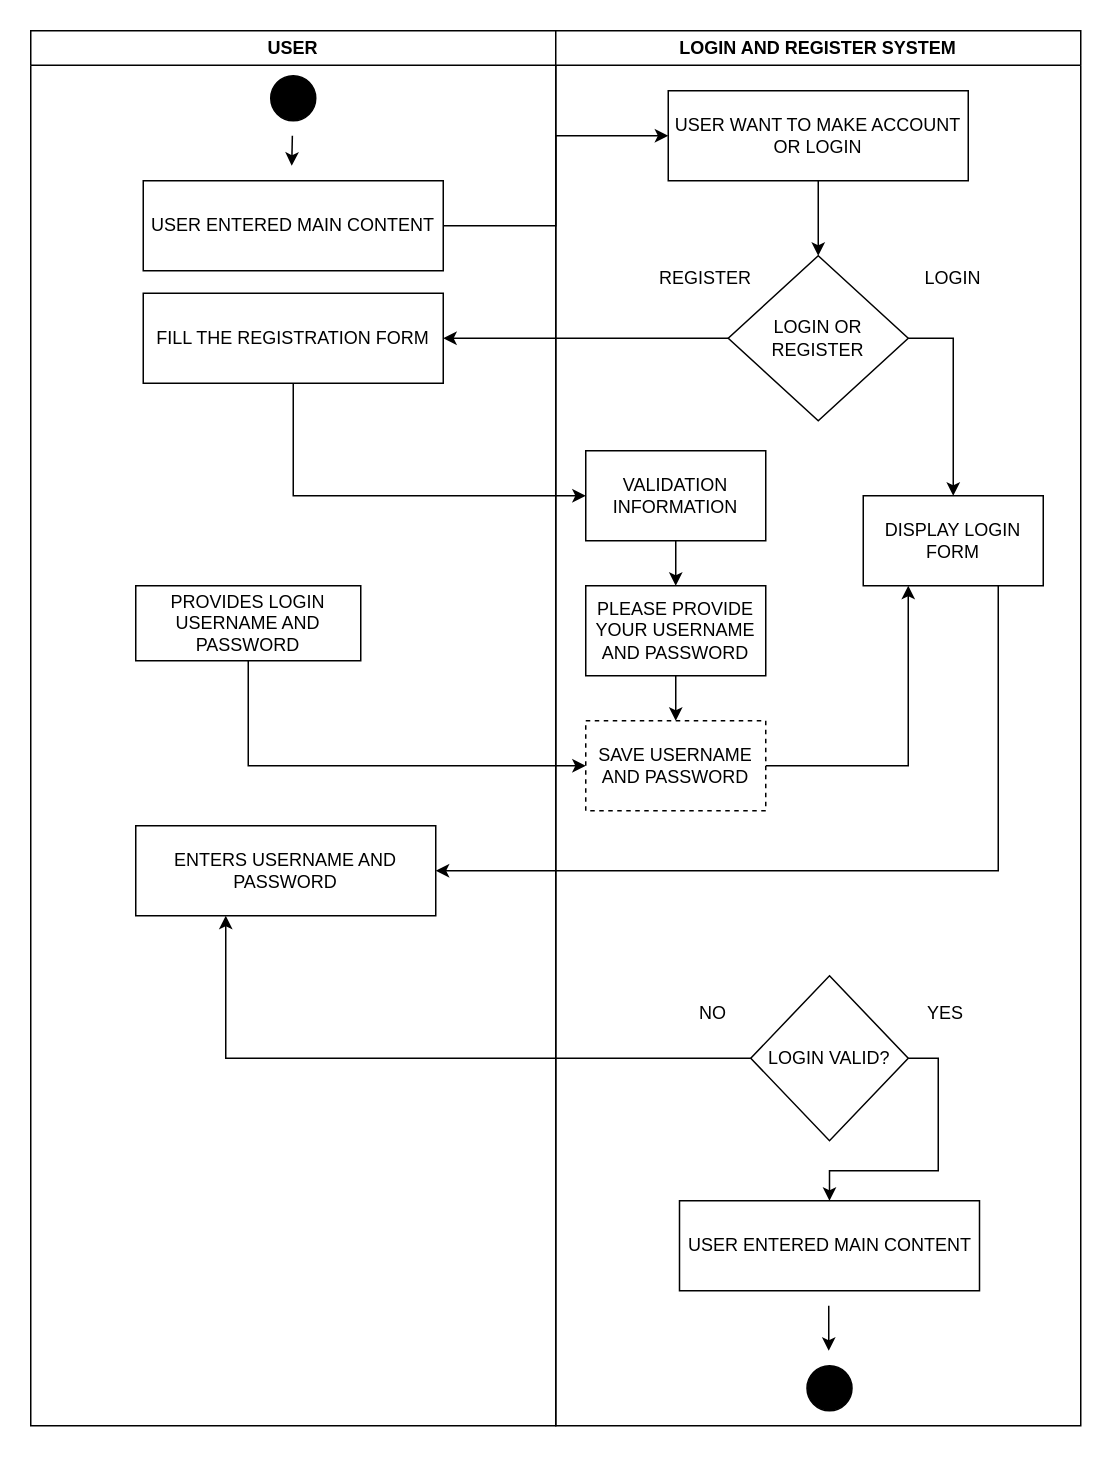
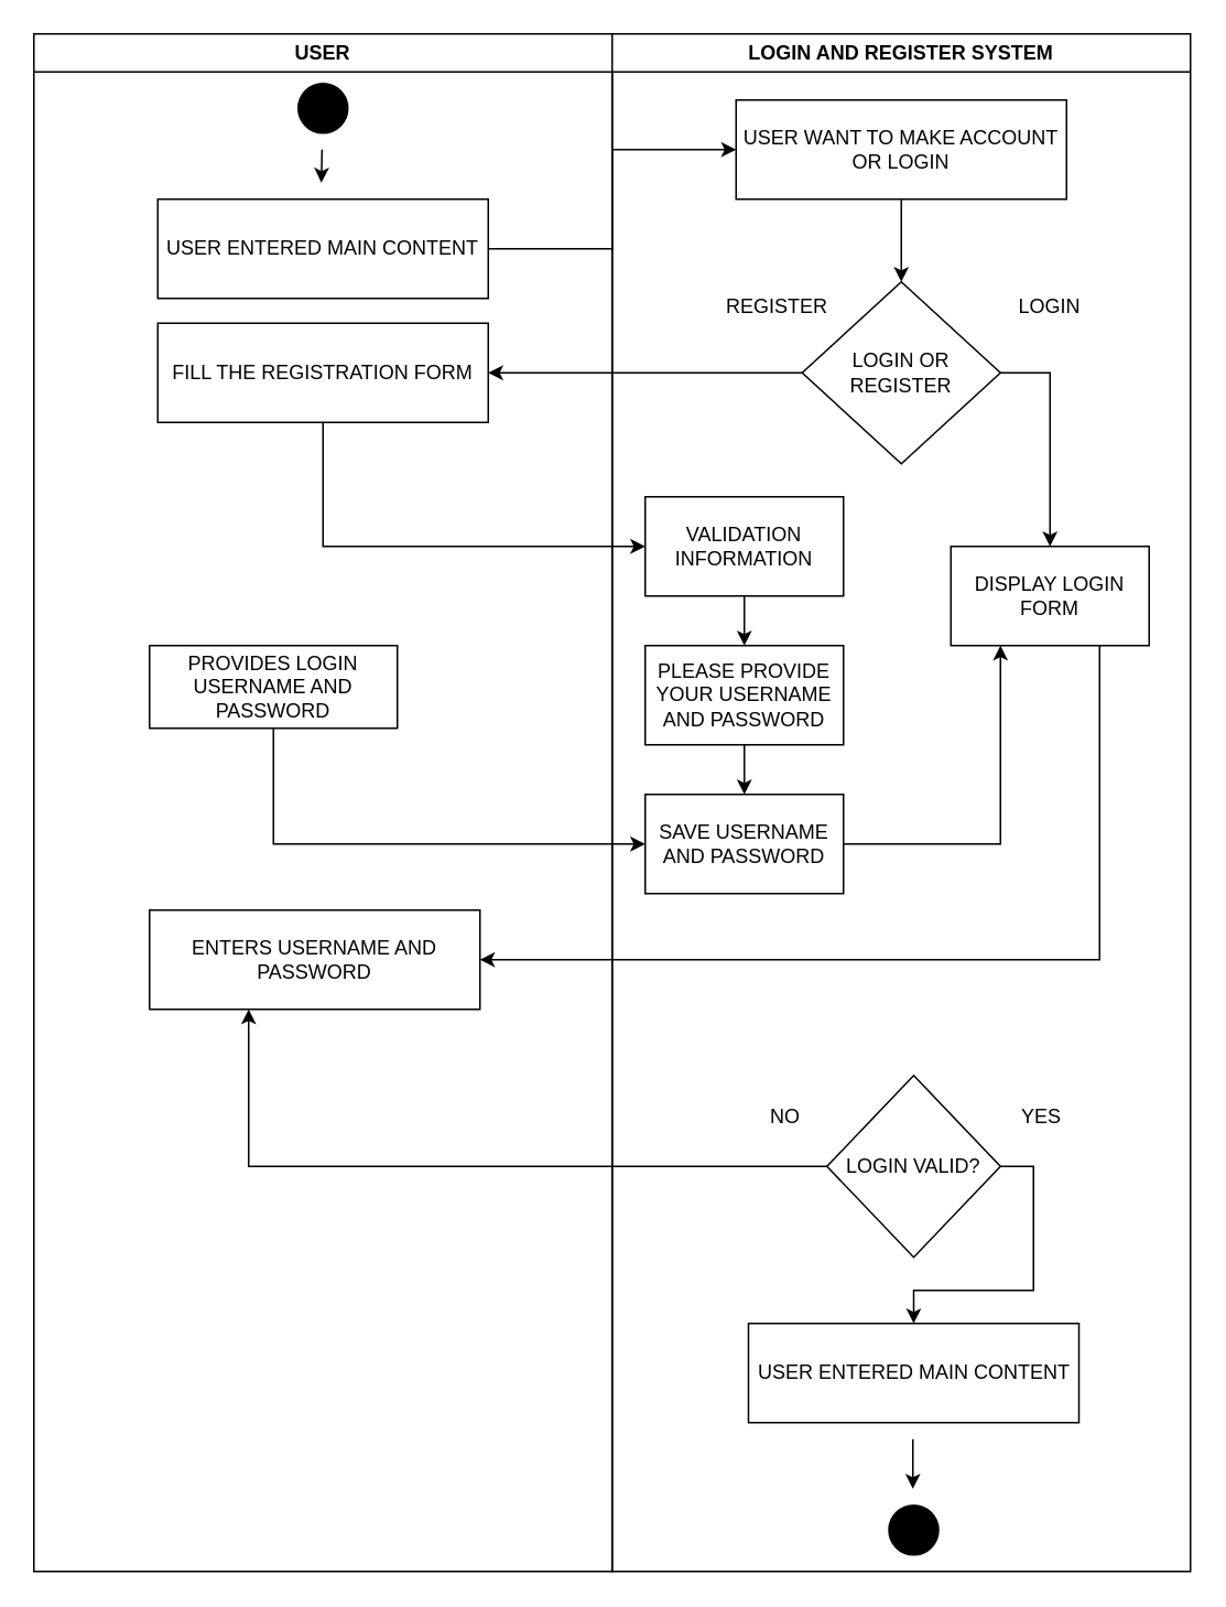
  <mxCell id="0" />
  <mxCell id="1" parent="0" />
  <mxCell id="2" value="USER" style="swimlane;whiteSpace=wrap;html=1;" vertex="1" parent="1"><mxGeometry x="20" y="20" width="350" height="930" as="geometry"><mxRectangle x="130" y="370" width="70" height="30" as="alternateBounds" /></mxGeometry></mxCell>
  <mxCell id="3" value="FILL THE REGISTRATION FORM" style="rounded=0;whiteSpace=wrap;html=1;" vertex="1" parent="2"><mxGeometry x="75" y="175" width="200" height="60" as="geometry" /></mxCell>
  <mxCell id="4" value="PROVIDES LOGIN USERNAME AND PASSWORD" style="rounded=0;whiteSpace=wrap;html=1;" vertex="1" parent="2"><mxGeometry x="70" y="370" width="150" height="50" as="geometry" /></mxCell>
  <mxCell id="5" value="ENTERS USERNAME AND PASSWORD" style="rounded=0;whiteSpace=wrap;html=1;" vertex="1" parent="2"><mxGeometry x="70" y="530" width="200" height="60" as="geometry" /></mxCell>
  <mxCell id="6" value="" style="ellipse;whiteSpace=wrap;html=1;aspect=fixed;fillColor=#000000;" vertex="1" parent="2"><mxGeometry x="160" y="30" width="30" height="30" as="geometry" /></mxCell>
  <mxCell id="7" value="USER ENTERED MAIN CONTENT" style="rounded=0;whiteSpace=wrap;html=1;" vertex="1" parent="2"><mxGeometry x="75" y="100" width="200" height="60" as="geometry" /></mxCell>
  <mxCell id="8" value="" style="endArrow=classic;html=1;rounded=0;" edge="1" parent="2"><mxGeometry width="50" height="50" relative="1" as="geometry"><mxPoint x="174.41" y="70" as="sourcePoint" /><mxPoint x="174" y="90" as="targetPoint" /></mxGeometry></mxCell>
  <mxCell id="9" value="LOGIN AND REGISTER SYSTEM" style="swimlane;whiteSpace=wrap;html=1;" vertex="1" parent="1"><mxGeometry x="370" y="20" width="350" height="930" as="geometry"><mxRectangle x="130" y="370" width="70" height="30" as="alternateBounds" /></mxGeometry></mxCell>
  <mxCell id="10" style="edgeStyle=orthogonalEdgeStyle;rounded=0;orthogonalLoop=1;jettySize=auto;html=1;exitX=1;exitY=0.5;exitDx=0;exitDy=0;entryX=0.5;entryY=0;entryDx=0;entryDy=0;" edge="1" parent="9" source="11" target="16"><mxGeometry relative="1" as="geometry" /></mxCell>
  <mxCell id="11" value="LOGIN OR REGISTER" style="rhombus;whiteSpace=wrap;html=1;" vertex="1" parent="9"><mxGeometry x="115" y="150" width="120" height="110" as="geometry" /></mxCell>
  <mxCell id="12" value="LOGIN" style="text;html=1;align=center;verticalAlign=middle;whiteSpace=wrap;rounded=0;" vertex="1" parent="9"><mxGeometry x="235" y="150" width="60" height="30" as="geometry" /></mxCell>
  <mxCell id="13" value="REGISTER" style="text;html=1;align=center;verticalAlign=middle;whiteSpace=wrap;rounded=0;" vertex="1" parent="9"><mxGeometry x="70" y="150" width="60" height="30" as="geometry" /></mxCell>
  <mxCell id="14" style="edgeStyle=orthogonalEdgeStyle;rounded=0;orthogonalLoop=1;jettySize=auto;html=1;exitX=0.5;exitY=1;exitDx=0;exitDy=0;entryX=0.5;entryY=0;entryDx=0;entryDy=0;" edge="1" parent="9" source="15" target="18"><mxGeometry relative="1" as="geometry" /></mxCell>
  <mxCell id="15" value="VALIDATION INFORMATION" style="rounded=0;whiteSpace=wrap;html=1;" vertex="1" parent="9"><mxGeometry x="20" y="280" width="120" height="60" as="geometry" /></mxCell>
  <mxCell id="16" value="DISPLAY LOGIN FORM" style="rounded=0;whiteSpace=wrap;html=1;" vertex="1" parent="9"><mxGeometry x="205" y="310" width="120" height="60" as="geometry" /></mxCell>
  <mxCell id="17" style="edgeStyle=orthogonalEdgeStyle;rounded=0;orthogonalLoop=1;jettySize=auto;html=1;exitX=0.5;exitY=1;exitDx=0;exitDy=0;entryX=0.5;entryY=0;entryDx=0;entryDy=0;" edge="1" parent="9" source="18" target="20"><mxGeometry relative="1" as="geometry" /></mxCell>
  <mxCell id="18" value="PLEASE PROVIDE YOUR USERNAME AND PASSWORD" style="rounded=0;whiteSpace=wrap;html=1;" vertex="1" parent="9"><mxGeometry x="20" y="370" width="120" height="60" as="geometry" /></mxCell>
  <mxCell id="19" style="edgeStyle=orthogonalEdgeStyle;rounded=0;orthogonalLoop=1;jettySize=auto;html=1;exitX=1;exitY=0.5;exitDx=0;exitDy=0;entryX=0.25;entryY=1;entryDx=0;entryDy=0;" edge="1" parent="9" source="20" target="16"><mxGeometry relative="1" as="geometry" /></mxCell>
- <mxCell id="20" value="SAVE USERNAME AND PASSWORD" style="rounded=0;whiteSpace=wrap;html=1;dashed=1;" vertex="1" parent="9"><mxGeometry x="20" y="460" width="120" height="60" as="geometry" /></mxCell>
+ <mxCell id="20" value="SAVE USERNAME AND PASSWORD" style="rounded=0;whiteSpace=wrap;html=1;" vertex="1" parent="9"><mxGeometry x="20" y="460" width="120" height="60" as="geometry" /></mxCell>
  <mxCell id="21" style="edgeStyle=orthogonalEdgeStyle;rounded=0;orthogonalLoop=1;jettySize=auto;html=1;exitX=0.5;exitY=1;exitDx=0;exitDy=0;entryX=0.5;entryY=0;entryDx=0;entryDy=0;" edge="1" parent="9" source="22" target="11"><mxGeometry relative="1" as="geometry" /></mxCell>
  <mxCell id="22" value="USER WANT TO MAKE ACCOUNT OR LOGIN" style="rounded=0;whiteSpace=wrap;html=1;" vertex="1" parent="9"><mxGeometry x="75" y="40" width="200" height="60" as="geometry" /></mxCell>
  <mxCell id="23" style="edgeStyle=orthogonalEdgeStyle;rounded=0;orthogonalLoop=1;jettySize=auto;html=1;exitX=1;exitY=0.5;exitDx=0;exitDy=0;entryX=0.5;entryY=0;entryDx=0;entryDy=0;" edge="1" parent="9" source="24" target="27"><mxGeometry relative="1" as="geometry" /></mxCell>
  <mxCell id="24" value="LOGIN VALID?" style="rhombus;whiteSpace=wrap;html=1;" vertex="1" parent="9"><mxGeometry x="130" y="630" width="105" height="110" as="geometry" /></mxCell>
  <mxCell id="25" value="YES" style="text;html=1;align=center;verticalAlign=middle;whiteSpace=wrap;rounded=0;" vertex="1" parent="9"><mxGeometry x="230" y="640" width="60" height="30" as="geometry" /></mxCell>
  <mxCell id="26" value="NO" style="text;html=1;align=center;verticalAlign=middle;whiteSpace=wrap;rounded=0;" vertex="1" parent="9"><mxGeometry x="75" y="640" width="60" height="30" as="geometry" /></mxCell>
  <mxCell id="27" value="USER ENTERED MAIN CONTENT" style="rounded=0;whiteSpace=wrap;html=1;" vertex="1" parent="9"><mxGeometry x="82.5" y="780" width="200" height="60" as="geometry" /></mxCell>
  <mxCell id="28" value="" style="ellipse;whiteSpace=wrap;html=1;aspect=fixed;fillColor=#000000;" vertex="1" parent="9"><mxGeometry x="167.5" y="890" width="30" height="30" as="geometry" /></mxCell>
  <mxCell id="29" value="" style="endArrow=classic;html=1;rounded=0;" edge="1" parent="9"><mxGeometry width="50" height="50" relative="1" as="geometry"><mxPoint x="182" y="850" as="sourcePoint" /><mxPoint x="182" y="880" as="targetPoint" /></mxGeometry></mxCell>
  <mxCell id="30" style="edgeStyle=orthogonalEdgeStyle;rounded=0;orthogonalLoop=1;jettySize=auto;html=1;exitX=0;exitY=0.5;exitDx=0;exitDy=0;entryX=1;entryY=0.5;entryDx=0;entryDy=0;" edge="1" parent="1" source="11" target="3"><mxGeometry relative="1" as="geometry" /></mxCell>
  <mxCell id="31" style="edgeStyle=orthogonalEdgeStyle;rounded=0;orthogonalLoop=1;jettySize=auto;html=1;exitX=0.5;exitY=1;exitDx=0;exitDy=0;entryX=0;entryY=0.5;entryDx=0;entryDy=0;" edge="1" parent="1" source="3" target="15"><mxGeometry relative="1" as="geometry" /></mxCell>
  <mxCell id="32" style="edgeStyle=orthogonalEdgeStyle;rounded=0;orthogonalLoop=1;jettySize=auto;html=1;exitX=0.5;exitY=1;exitDx=0;exitDy=0;entryX=0;entryY=0.5;entryDx=0;entryDy=0;" edge="1" parent="1" source="4" target="20"><mxGeometry relative="1" as="geometry" /></mxCell>
  <mxCell id="33" style="edgeStyle=orthogonalEdgeStyle;rounded=0;orthogonalLoop=1;jettySize=auto;html=1;exitX=1;exitY=0.5;exitDx=0;exitDy=0;entryX=0;entryY=0.5;entryDx=0;entryDy=0;" edge="1" parent="1" source="7" target="22"><mxGeometry relative="1" as="geometry" /></mxCell>
  <mxCell id="34" style="edgeStyle=orthogonalEdgeStyle;rounded=0;orthogonalLoop=1;jettySize=auto;html=1;exitX=0.75;exitY=1;exitDx=0;exitDy=0;entryX=1;entryY=0.5;entryDx=0;entryDy=0;" edge="1" parent="1" source="16" target="5"><mxGeometry relative="1" as="geometry" /></mxCell>
  <mxCell id="35" style="edgeStyle=orthogonalEdgeStyle;rounded=0;orthogonalLoop=1;jettySize=auto;html=1;exitX=0;exitY=0.5;exitDx=0;exitDy=0;entryX=0.3;entryY=1;entryDx=0;entryDy=0;entryPerimeter=0;" edge="1" parent="1" source="24" target="5"><mxGeometry relative="1" as="geometry" /></mxCell>
